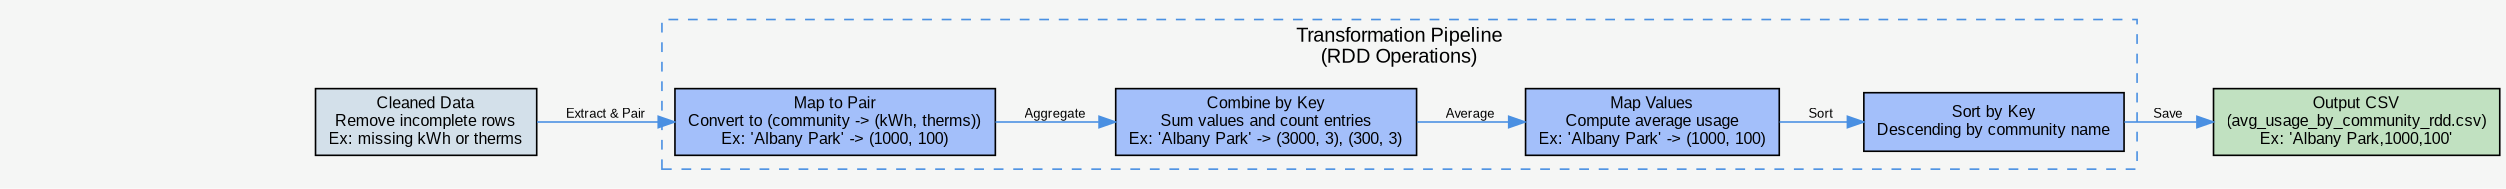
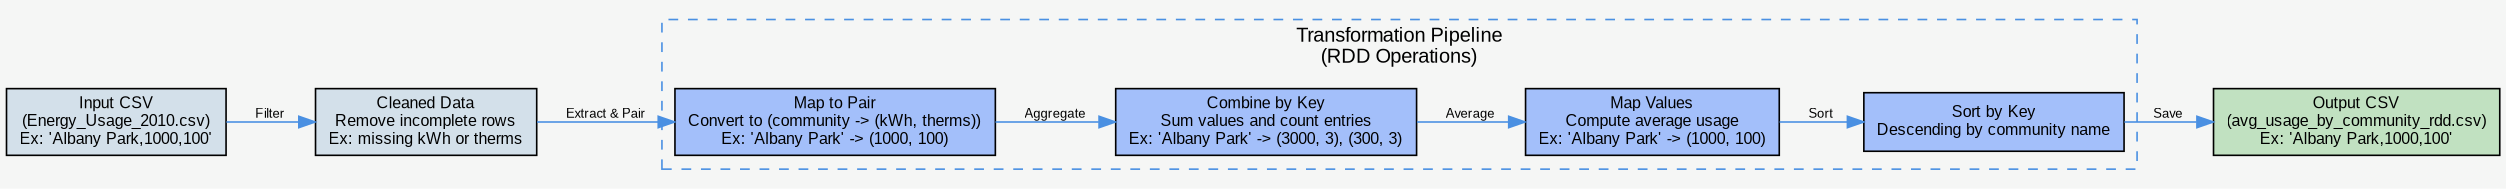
  digraph {
    bgcolor="#F5F6F5"
    fontname=Arial
    fontsize=12
    rankdir=LR
    node [fillcolor="#A3BFFA" fontname=Arial fontsize=10 shape=box style=filled]
    edge [color="#4A90E2" fontname=Arial fontsize=8]
    n1 [label="Map to Pair\nConvert to (community -> (kWh, therms))\nEx: 'Albany Park' -> (1000, 100)"]
    n2 [label="Combine by Key\nSum values and count entries\nEx: 'Albany Park' -> (3000, 3), (300, 3)"]
    n3 [label="Map Values\nCompute average usage\nEx: 'Albany Park' -> (1000, 100)"]
    n4 [label="Sort by Key\nDescending by community name"]
+   n5 [fillcolor="#D3E0EA" label="Input CSV\n(Energy_Usage_2010.csv)\nEx: 'Albany Park,1000,100'"]
    n6 [fillcolor="#D3E0EA" label="Cleaned Data\nRemove incomplete rows\nEx: missing kWh or therms"]
    n7 [fillcolor="#C1E1C1" label="Output CSV\n(avg_usage_by_community_rdd.csv)\nEx: 'Albany Park,1000,100'"]
    subgraph cluster_1 {
      color="#4A90E2"
      label="Transformation Pipeline\n(RDD Operations)"
      style=dashed
      n1
      n2
      n3
      n4
    }
    n1 -> n2 [label=Aggregate]
    n2 -> n3 [label=Average]
    n3 -> n4 [label=Sort]
    n4 -> n7 [label=Save]
+   n5 -> n6 [label=Filter]
    n6 -> n1 [label="Extract & Pair"]
  }
